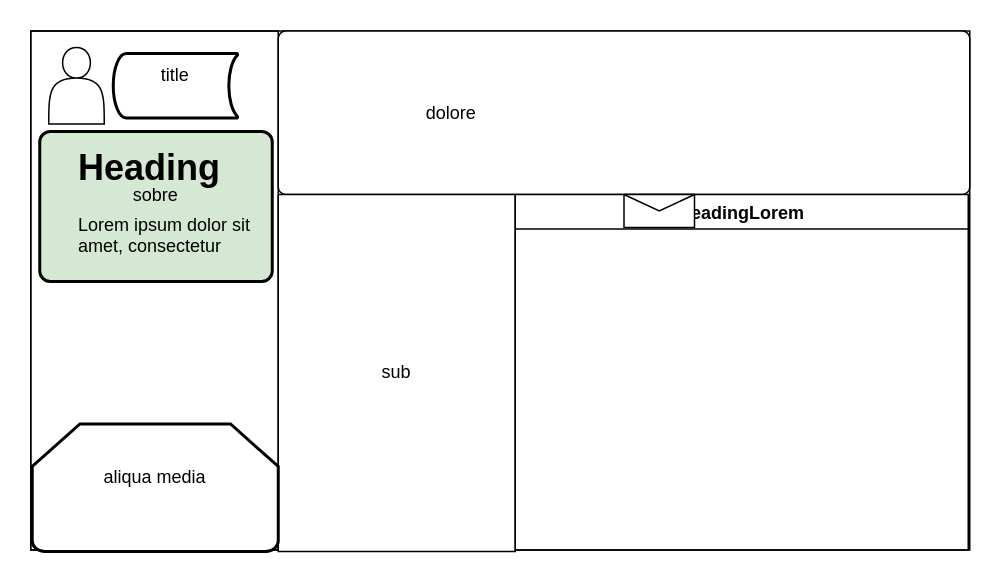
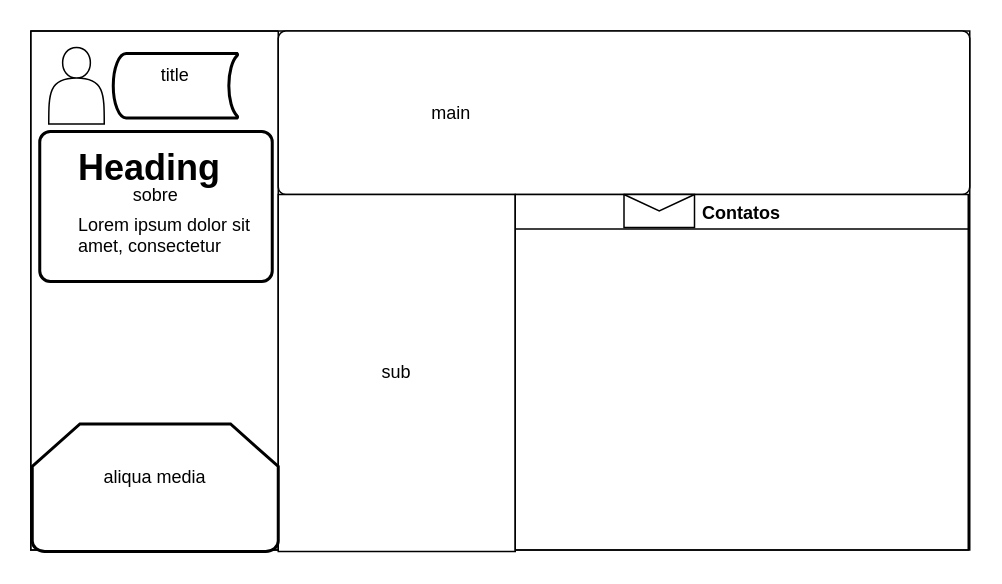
  <mxCell id="0" />
  <mxCell id="1" parent="0" />
  <mxCell id="2" value="" style="rounded=0;whiteSpace=wrap;html=1;" parent="1" vertex="1"><mxGeometry x="20" y="20" width="626" height="346" as="geometry" /></mxCell>
  <mxCell id="3" value="" style="swimlane;startSize=0;" vertex="1" parent="1"><mxGeometry x="20" y="20" width="165" height="346" as="geometry"><mxRectangle x="-665" y="-48" width="50" height="44" as="alternateBounds" /></mxGeometry></mxCell>
  <mxCell id="4" value="title&lt;div&gt;&lt;br&gt;&lt;/div&gt;" style="strokeWidth=2;html=1;shape=mxgraph.flowchart.stored_data;whiteSpace=wrap;" vertex="1" parent="3"><mxGeometry x="55" y="15" width="83" height="43" as="geometry" /></mxCell>
  <mxCell id="5" value="" style="shape=actor;whiteSpace=wrap;html=1;" parent="1" vertex="1"><mxGeometry x="32" y="31" width="37" height="51" as="geometry" /></mxCell>
  <mxCell id="6" value="" style="rounded=1;absoluteArcSize=1;html=1;arcSize=10;" vertex="1" parent="1"><mxGeometry x="185" y="20" width="461" height="109" as="geometry" /></mxCell>
- <mxCell id="7" value="dolore" style="html=1;shape=mxgraph.er.anchor;whiteSpace=wrap;" vertex="1" parent="6"><mxGeometry width="230.5" height="109.0" as="geometry" /></mxCell>
+ <mxCell id="7" value="main" style="html=1;shape=mxgraph.er.anchor;whiteSpace=wrap;" vertex="1" parent="6"><mxGeometry width="230.5" height="109.0" as="geometry" /></mxCell>
  <mxCell id="8" value="sub" style="absoluteArcSize=1;html=1;arcSize=10;whiteSpace=wrap;points=[];strokeColor=inherit;fillColor=inherit;rounded=0;" vertex="1" parent="1"><mxGeometry x="185" y="129" width="158" height="238" as="geometry" /></mxCell>
  <mxCell id="9" value="aliqua media&lt;div&gt;&lt;br&gt;&lt;/div&gt;" style="strokeWidth=2;html=1;shape=mxgraph.flowchart.loop_limit;whiteSpace=wrap;" vertex="1" parent="1"><mxGeometry x="21" y="282" width="164" height="85" as="geometry" /></mxCell>
- <mxCell id="10" value="sobre&lt;div&gt;&lt;br&gt;&lt;/div&gt;" style="rounded=1;whiteSpace=wrap;html=1;absoluteArcSize=1;arcSize=14;strokeWidth=2;fillColor=#d5e8d4;" vertex="1" parent="1"><mxGeometry x="26" y="87" width="155" height="100" as="geometry" /></mxCell>
- <mxCell id="11" value="HeadingLorem" style="swimlane;" vertex="1" parent="1"><mxGeometry x="343" y="129" width="302" height="237" as="geometry" /></mxCell>
+ <mxCell id="10" value="sobre&lt;div&gt;&lt;br&gt;&lt;/div&gt;" style="rounded=1;whiteSpace=wrap;html=1;absoluteArcSize=1;arcSize=14;strokeWidth=2;" vertex="1" parent="1"><mxGeometry x="26" y="87" width="155" height="100" as="geometry" /></mxCell>
+ <mxCell id="11" value="Contatos" style="swimlane;" vertex="1" parent="1"><mxGeometry x="343" y="129" width="302" height="237" as="geometry" /></mxCell>
  <mxCell id="12" value="" style="shape=message;html=1;html=1;outlineConnect=0;labelPosition=center;verticalLabelPosition=bottom;align=center;verticalAlign=top;" vertex="1" parent="11"><mxGeometry x="72.5" width="47" height="22" as="geometry" /></mxCell>
  <mxCell id="13" value="&lt;h1 style=&quot;margin-top: 0px;&quot;&gt;Heading&lt;/h1&gt;&lt;p&gt;Lorem ipsum dolor sit amet, consectetur adipisicing elit, sed do eiusmod tempor incididunt ut labore et dolore magna aliqua.&lt;/p&gt;" style="text;html=1;whiteSpace=wrap;overflow=hidden;rounded=0;" vertex="1" parent="1"><mxGeometry x="50" y="91" width="118" height="80" as="geometry" /></mxCell>
